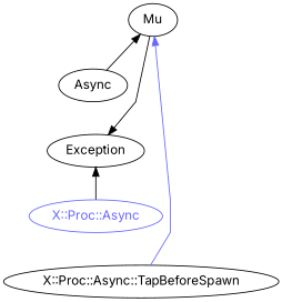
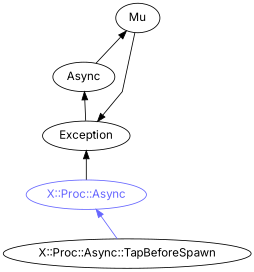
  digraph {
    fontname=Inter
    rankdir=BT
    splines=polyline
    node [color="#000000" fontcolor="#000000" fontname=Inter]
    edge [color="#000000" fontname=Inter]
    "X::Proc::Async" [color="#6666FF" fontcolor="#6666FF"]
    "X::Proc::Async::TapBeforeSpawn"
    n3 [label=Async]
    Exception
    Mu
    "X::Proc::Async" -> Exception
-   "X::Proc::Async::TapBeforeSpawn" -> Mu [color="#6666FF"]
+   "X::Proc::Async::TapBeforeSpawn" -> "X::Proc::Async" [color="#6666FF"]
    n3 -> Mu
+   Exception -> n3
    Mu -> Exception
  }
